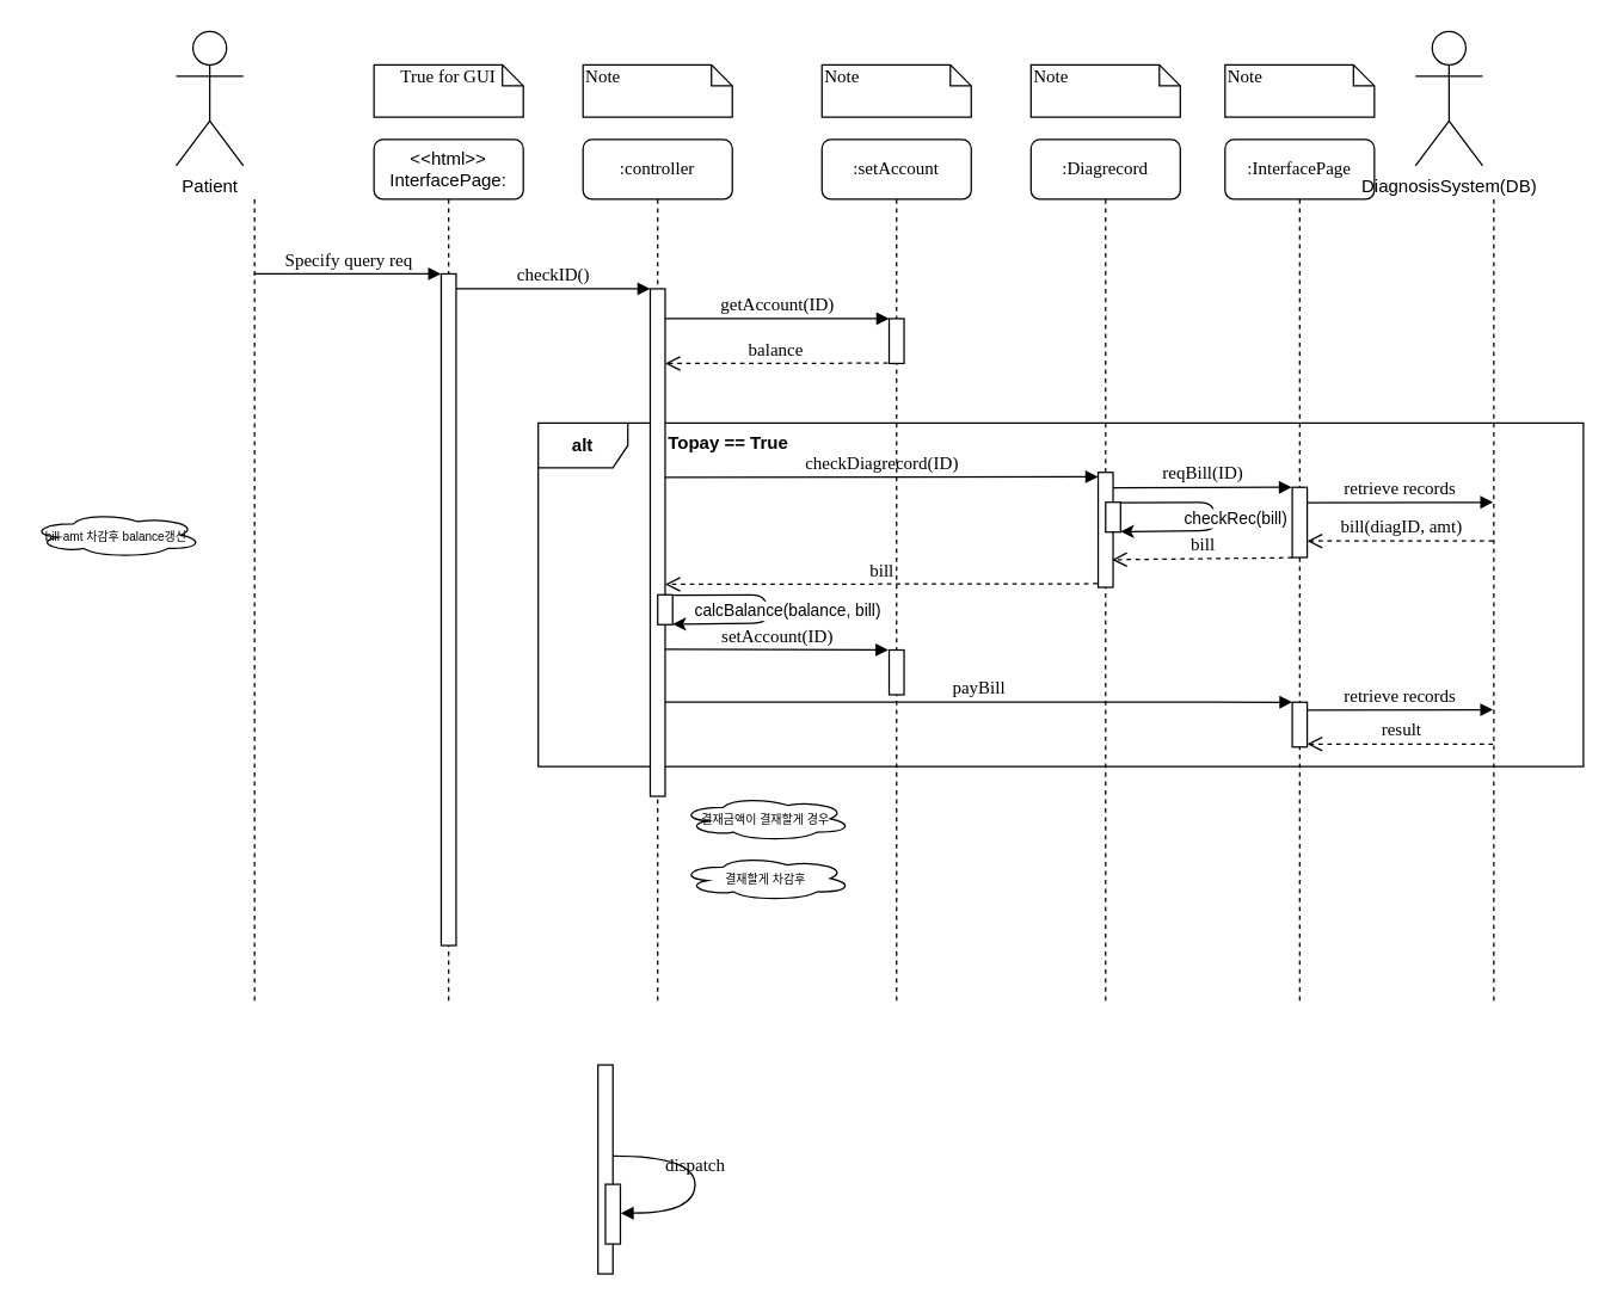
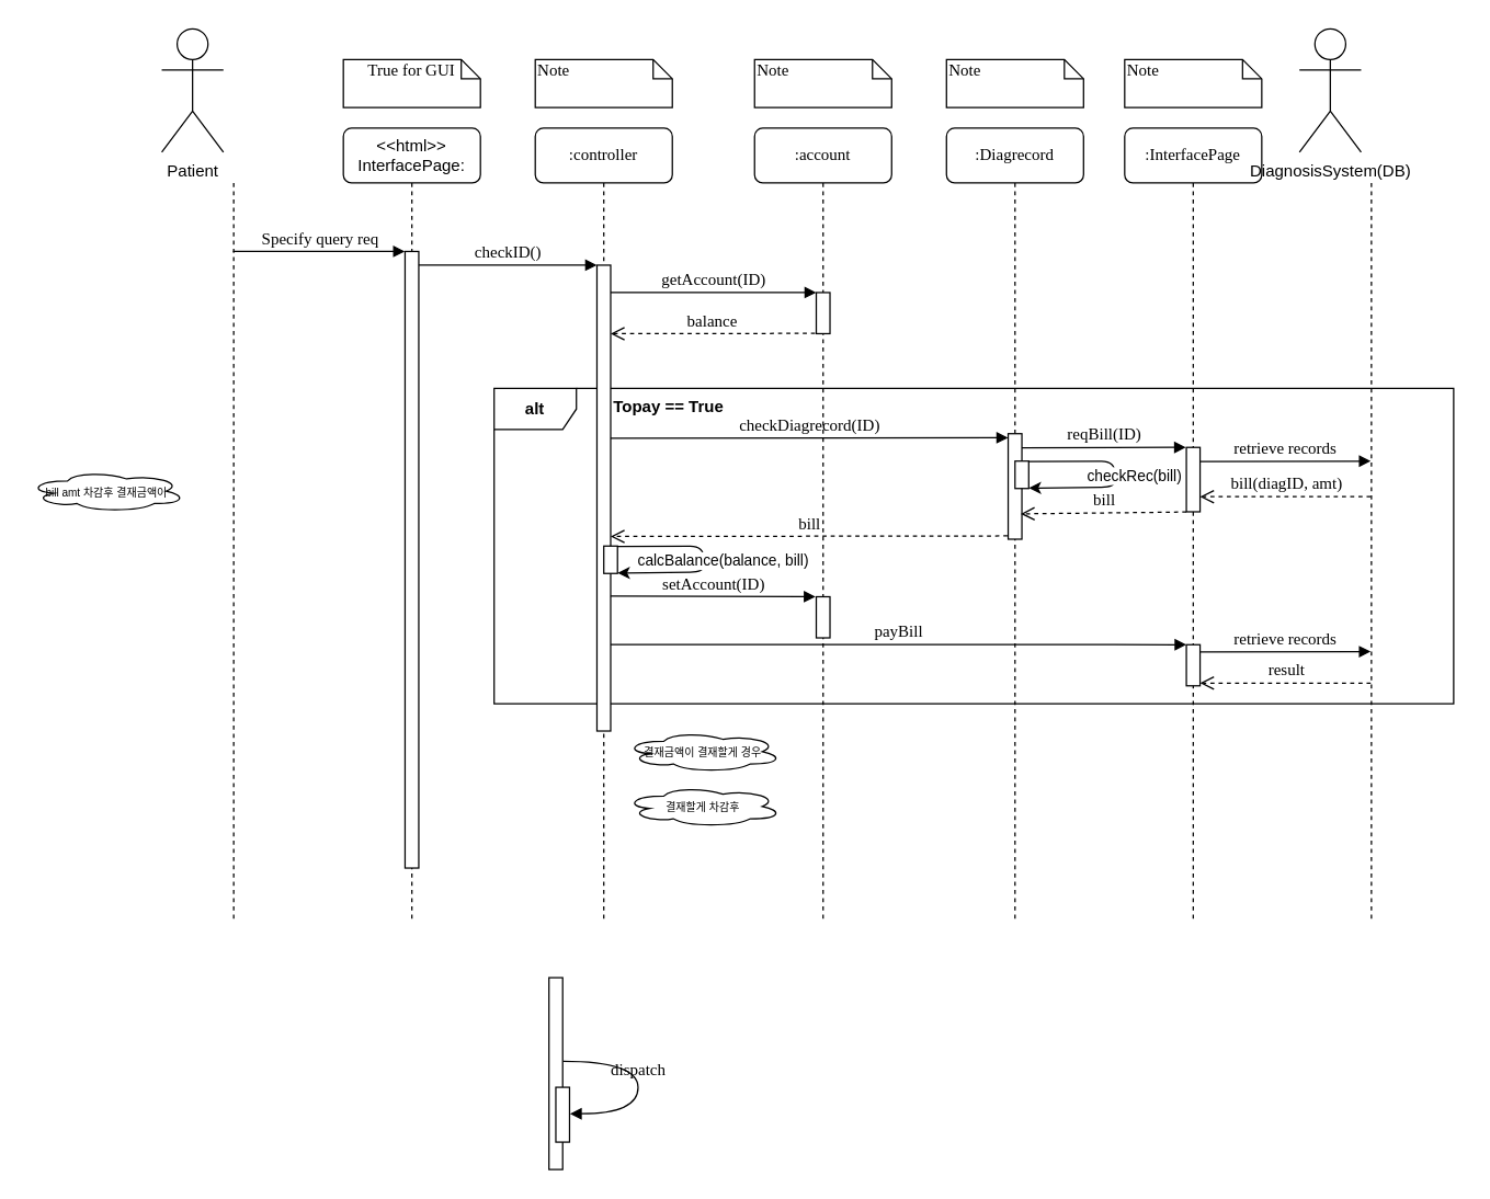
  <mxCell id="0" />
  <mxCell id="1" parent="0" />
  <mxCell id="2" value="&lt;b&gt;alt&lt;/b&gt;" style="shape=umlFrame;whiteSpace=wrap;html=1;" vertex="1" parent="1"><mxGeometry x="360" y="283" width="700" height="230" as="geometry" /></mxCell>
  <mxCell id="3" value=":controller" style="shape=umlLifeline;perimeter=lifelinePerimeter;whiteSpace=wrap;html=1;container=1;collapsible=0;recursiveResize=0;outlineConnect=0;rounded=1;shadow=0;comic=0;labelBackgroundColor=none;strokeWidth=1;fontFamily=Verdana;fontSize=12;align=center;" parent="1" vertex="1"><mxGeometry x="390" y="93" width="100" height="580" as="geometry" /></mxCell>
  <mxCell id="4" value="" style="html=1;points=[];perimeter=orthogonalPerimeter;rounded=0;shadow=0;comic=0;labelBackgroundColor=none;strokeWidth=1;fontFamily=Verdana;fontSize=12;align=center;" parent="3" vertex="1"><mxGeometry x="45" y="100" width="10" height="340" as="geometry" /></mxCell>
- <mxCell id="5" value=":setAccount" style="shape=umlLifeline;perimeter=lifelinePerimeter;whiteSpace=wrap;html=1;container=1;collapsible=0;recursiveResize=0;outlineConnect=0;rounded=1;shadow=0;comic=0;labelBackgroundColor=none;strokeWidth=1;fontFamily=Verdana;fontSize=12;align=center;" parent="1" vertex="1"><mxGeometry x="550" y="93" width="100" height="580" as="geometry" /></mxCell>
+ <mxCell id="5" value=":account" style="shape=umlLifeline;perimeter=lifelinePerimeter;whiteSpace=wrap;html=1;container=1;collapsible=0;recursiveResize=0;outlineConnect=0;rounded=1;shadow=0;comic=0;labelBackgroundColor=none;strokeWidth=1;fontFamily=Verdana;fontSize=12;align=center;" parent="1" vertex="1"><mxGeometry x="550" y="93" width="100" height="580" as="geometry" /></mxCell>
  <mxCell id="6" value="" style="html=1;points=[];perimeter=orthogonalPerimeter;rounded=0;shadow=0;comic=0;labelBackgroundColor=none;strokeWidth=1;fontFamily=Verdana;fontSize=12;align=center;" parent="5" vertex="1"><mxGeometry x="45" y="120" width="10" height="30" as="geometry" /></mxCell>
  <mxCell id="7" value=":Diagrecord" style="shape=umlLifeline;perimeter=lifelinePerimeter;whiteSpace=wrap;html=1;container=1;collapsible=0;recursiveResize=0;outlineConnect=0;rounded=1;shadow=0;comic=0;labelBackgroundColor=none;strokeWidth=1;fontFamily=Verdana;fontSize=12;align=center;" parent="1" vertex="1"><mxGeometry x="690" y="93" width="100" height="580" as="geometry" /></mxCell>
  <mxCell id="8" value=":InterfacePage" style="shape=umlLifeline;perimeter=lifelinePerimeter;whiteSpace=wrap;html=1;container=1;collapsible=0;recursiveResize=0;outlineConnect=0;rounded=1;shadow=0;comic=0;labelBackgroundColor=none;strokeWidth=1;fontFamily=Verdana;fontSize=12;align=center;" parent="1" vertex="1"><mxGeometry x="820" y="93" width="100" height="580" as="geometry" /></mxCell>
  <mxCell id="9" value="" style="html=1;points=[];perimeter=orthogonalPerimeter;rounded=0;shadow=0;comic=0;labelBackgroundColor=none;strokeColor=#000000;strokeWidth=1;fillColor=#FFFFFF;fontFamily=Verdana;fontSize=12;fontColor=#000000;align=center;" parent="8" vertex="1"><mxGeometry x="45" y="377" width="10" height="30" as="geometry" /></mxCell>
  <mxCell id="10" value="&lt;font face=&quot;Helvetica&quot;&gt;&amp;lt;&amp;lt;html&amp;gt;&amp;gt;&lt;br&gt;InterfacePage:&lt;/font&gt;" style="shape=umlLifeline;perimeter=lifelinePerimeter;whiteSpace=wrap;html=1;container=1;collapsible=0;recursiveResize=0;outlineConnect=0;rounded=1;shadow=0;comic=0;labelBackgroundColor=none;strokeWidth=1;fontFamily=Verdana;fontSize=12;align=center;" parent="1" vertex="1"><mxGeometry x="250" y="93" width="100" height="580" as="geometry" /></mxCell>
  <mxCell id="11" value="" style="html=1;points=[];perimeter=orthogonalPerimeter;rounded=0;shadow=0;comic=0;labelBackgroundColor=none;strokeWidth=1;fontFamily=Verdana;fontSize=12;align=center;" parent="10" vertex="1"><mxGeometry x="45" y="90" width="10" height="450" as="geometry" /></mxCell>
  <mxCell id="12" value="" style="html=1;points=[];perimeter=orthogonalPerimeter;rounded=0;shadow=0;comic=0;labelBackgroundColor=none;strokeWidth=1;fontFamily=Verdana;fontSize=12;align=center;" parent="1" vertex="1"><mxGeometry x="735" y="316" width="10" height="77" as="geometry" /></mxCell>
  <mxCell id="13" value="" style="html=1;points=[];perimeter=orthogonalPerimeter;rounded=0;shadow=0;comic=0;labelBackgroundColor=none;strokeWidth=1;fontFamily=Verdana;fontSize=12;align=center;" parent="1" vertex="1"><mxGeometry x="400" y="713" width="10" height="140" as="geometry" /></mxCell>
  <mxCell id="14" value="checkID()" style="html=1;verticalAlign=bottom;endArrow=block;entryX=0;entryY=0;labelBackgroundColor=none;fontFamily=Verdana;fontSize=12;edgeStyle=elbowEdgeStyle;elbow=vertical;" parent="1" source="11" target="4" edge="1"><mxGeometry relative="1" as="geometry"><mxPoint x="370" y="203" as="sourcePoint" /></mxGeometry></mxCell>
  <mxCell id="15" value="getAccount(ID)" style="html=1;verticalAlign=bottom;endArrow=block;entryX=0;entryY=0;labelBackgroundColor=none;fontFamily=Verdana;fontSize=12;edgeStyle=elbowEdgeStyle;elbow=vertical;" parent="1" source="4" target="6" edge="1"><mxGeometry relative="1" as="geometry"><mxPoint x="520" y="213" as="sourcePoint" /></mxGeometry></mxCell>
  <mxCell id="16" value="" style="html=1;points=[];perimeter=orthogonalPerimeter;rounded=0;shadow=0;comic=0;labelBackgroundColor=none;strokeWidth=1;fontFamily=Verdana;fontSize=12;align=center;" parent="1" vertex="1"><mxGeometry x="405" y="793" width="10" height="40" as="geometry" /></mxCell>
  <mxCell id="17" value="dispatch" style="html=1;verticalAlign=bottom;endArrow=block;labelBackgroundColor=none;fontFamily=Verdana;fontSize=12;elbow=vertical;edgeStyle=orthogonalEdgeStyle;curved=1;entryX=1;entryY=0.286;entryPerimeter=0;exitX=1.038;exitY=0.345;exitPerimeter=0;" parent="1" edge="1"><mxGeometry relative="1" as="geometry"><mxPoint x="410.333" y="774" as="sourcePoint" /><mxPoint x="415.333" y="812.333" as="targetPoint" /><Array as="points"><mxPoint x="465" y="774" /><mxPoint x="465" y="812" /></Array></mxGeometry></mxCell>
  <mxCell id="18" value="True for GUI" style="shape=note;whiteSpace=wrap;html=1;size=14;verticalAlign=top;align=center;spacingTop=-6;rounded=0;shadow=0;comic=0;labelBackgroundColor=none;strokeWidth=1;fontFamily=Verdana;fontSize=12" parent="1" vertex="1"><mxGeometry x="250" y="43" width="100" height="35" as="geometry" /></mxCell>
  <mxCell id="19" value="Note" style="shape=note;whiteSpace=wrap;html=1;size=14;verticalAlign=top;align=left;spacingTop=-6;rounded=0;shadow=0;comic=0;labelBackgroundColor=none;strokeWidth=1;fontFamily=Verdana;fontSize=12" parent="1" vertex="1"><mxGeometry x="390" y="43" width="100" height="35" as="geometry" /></mxCell>
  <mxCell id="20" value="Note" style="shape=note;whiteSpace=wrap;html=1;size=14;verticalAlign=top;align=left;spacingTop=-6;rounded=0;shadow=0;comic=0;labelBackgroundColor=none;strokeWidth=1;fontFamily=Verdana;fontSize=12" parent="1" vertex="1"><mxGeometry x="550" y="43" width="100" height="35" as="geometry" /></mxCell>
  <mxCell id="21" value="Note" style="shape=note;whiteSpace=wrap;html=1;size=14;verticalAlign=top;align=left;spacingTop=-6;rounded=0;shadow=0;comic=0;labelBackgroundColor=none;strokeWidth=1;fontFamily=Verdana;fontSize=12" parent="1" vertex="1"><mxGeometry x="690" y="43" width="100" height="35" as="geometry" /></mxCell>
  <mxCell id="22" value="Note" style="shape=note;whiteSpace=wrap;html=1;size=14;verticalAlign=top;align=left;spacingTop=-6;rounded=0;shadow=0;comic=0;labelBackgroundColor=none;strokeWidth=1;fontFamily=Verdana;fontSize=12" parent="1" vertex="1"><mxGeometry x="820" y="43" width="100" height="35" as="geometry" /></mxCell>
  <mxCell id="23" value="" style="shape=umlLifeline;perimeter=lifelinePerimeter;whiteSpace=wrap;html=1;container=0;collapsible=0;recursiveResize=0;outlineConnect=0;rounded=1;shadow=0;comic=0;labelBackgroundColor=none;strokeWidth=1;fontFamily=Verdana;fontSize=12;align=center;size=0;" parent="1" vertex="1"><mxGeometry x="120" y="133" width="100" height="540" as="geometry" /></mxCell>
  <mxCell id="24" value="Patient" style="shape=umlActor;verticalLabelPosition=bottom;verticalAlign=top;html=1;outlineConnect=0;" parent="1" vertex="1"><mxGeometry x="117.5" y="20.5" width="45" height="90" as="geometry" /></mxCell>
  <mxCell id="25" value="" style="shape=umlLifeline;perimeter=lifelinePerimeter;whiteSpace=wrap;html=1;container=0;collapsible=0;recursiveResize=0;outlineConnect=0;rounded=1;shadow=0;comic=0;labelBackgroundColor=none;strokeWidth=1;fontFamily=Verdana;fontSize=12;align=center;size=0;" parent="1" vertex="1"><mxGeometry x="950" y="133" width="100" height="540" as="geometry" /></mxCell>
  <mxCell id="26" value="DiagnosisSystem(DB)&lt;br&gt;" style="shape=umlActor;verticalLabelPosition=bottom;verticalAlign=top;html=1;outlineConnect=0;" parent="1" vertex="1"><mxGeometry x="947.5" y="20.5" width="45" height="90" as="geometry" /></mxCell>
  <mxCell id="27" value="Specify query req" style="html=1;verticalAlign=bottom;endArrow=block;labelBackgroundColor=none;fontFamily=Verdana;fontSize=12;edgeStyle=elbowEdgeStyle;elbow=vertical;entryX=-0.011;entryY=0.001;entryDx=0;entryDy=0;entryPerimeter=0;" parent="1" source="23" target="11" edge="1"><mxGeometry relative="1" as="geometry"><mxPoint x="315" y="203.059" as="sourcePoint" /><mxPoint x="290" y="203" as="targetPoint" /><Array as="points"><mxPoint x="270" y="183" /></Array></mxGeometry></mxCell>
  <mxCell id="28" value="balance" style="html=1;verticalAlign=bottom;endArrow=open;dashed=1;endSize=8;labelBackgroundColor=none;fontFamily=Verdana;fontSize=12;edgeStyle=elbowEdgeStyle;elbow=vertical;exitX=-0.087;exitY=0.993;exitDx=0;exitDy=0;exitPerimeter=0;" parent="1" source="6" edge="1"><mxGeometry relative="1" as="geometry"><mxPoint x="445" y="243" as="targetPoint" /><Array as="points"><mxPoint x="549" y="243" /><mxPoint x="524" y="243" /><mxPoint x="554" y="243" /></Array><mxPoint x="589" y="243" as="sourcePoint" /></mxGeometry></mxCell>
  <mxCell id="29" value="setAccount(ID)" style="html=1;verticalAlign=bottom;endArrow=block;entryX=-0.051;entryY=-0.006;labelBackgroundColor=none;fontFamily=Verdana;fontSize=12;edgeStyle=elbowEdgeStyle;elbow=vertical;entryDx=0;entryDy=0;entryPerimeter=0;" parent="1" edge="1"><mxGeometry relative="1" as="geometry"><mxPoint x="445" y="434.5" as="sourcePoint" /><mxPoint x="594.49" y="434.82" as="targetPoint" /></mxGeometry></mxCell>
  <mxCell id="30" value="" style="html=1;points=[];perimeter=orthogonalPerimeter;rounded=0;shadow=0;comic=0;labelBackgroundColor=none;strokeWidth=1;fontFamily=Verdana;fontSize=12;align=center;" parent="1" vertex="1"><mxGeometry x="595" y="435" width="10" height="30" as="geometry" /></mxCell>
  <mxCell id="31" value="checkDiagrecord(ID)" style="html=1;verticalAlign=bottom;endArrow=block;labelBackgroundColor=none;fontFamily=Verdana;fontSize=12;edgeStyle=elbowEdgeStyle;elbow=vertical;exitX=1.1;exitY=0.611;exitDx=0;exitDy=0;exitPerimeter=0;" parent="1" edge="1"><mxGeometry relative="1" as="geometry"><mxPoint x="445" y="319.32" as="sourcePoint" /><mxPoint x="735" y="319" as="targetPoint" /><Array as="points"><mxPoint x="635" y="319" /></Array></mxGeometry></mxCell>
  <mxCell id="32" value="" style="html=1;points=[];perimeter=orthogonalPerimeter;rounded=0;shadow=0;comic=0;labelBackgroundColor=none;strokeColor=#000000;strokeWidth=1;fillColor=#FFFFFF;fontFamily=Verdana;fontSize=12;fontColor=#000000;align=center;" parent="1" vertex="1"><mxGeometry x="865" y="326" width="10" height="47" as="geometry" /></mxCell>
  <mxCell id="33" value="reqBill(ID)" style="html=1;verticalAlign=bottom;endArrow=block;labelBackgroundColor=none;fontFamily=Verdana;fontSize=12;edgeStyle=elbowEdgeStyle;elbow=vertical;exitX=1.1;exitY=0.611;exitDx=0;exitDy=0;exitPerimeter=0;entryX=-0.035;entryY=0.088;entryDx=0;entryDy=0;entryPerimeter=0;" parent="1" edge="1"><mxGeometry relative="1" as="geometry"><mxPoint x="745" y="326.32" as="sourcePoint" /><mxPoint x="864.65" y="325.64" as="targetPoint" /><Array as="points"><mxPoint x="935" y="326" /></Array></mxGeometry></mxCell>
  <mxCell id="34" value="bill(diagID, amt)" style="html=1;verticalAlign=bottom;endArrow=open;dashed=1;endSize=8;labelBackgroundColor=none;fontFamily=Verdana;fontSize=12;" parent="1" edge="1"><mxGeometry relative="1" as="geometry"><mxPoint x="875" y="362" as="targetPoint" /><mxPoint x="999.5" y="362" as="sourcePoint" /></mxGeometry></mxCell>
  <mxCell id="35" value="retrieve records" style="html=1;verticalAlign=bottom;endArrow=block;labelBackgroundColor=none;fontFamily=Verdana;fontSize=12;edgeStyle=elbowEdgeStyle;elbow=vertical;exitX=1.1;exitY=0.611;exitDx=0;exitDy=0;exitPerimeter=0;" parent="1" edge="1"><mxGeometry relative="1" as="geometry"><mxPoint x="875" y="336.32" as="sourcePoint" /><mxPoint x="999.5" y="336" as="targetPoint" /><Array as="points"><mxPoint x="1065" y="336" /></Array></mxGeometry></mxCell>
  <mxCell id="36" value="payBill" style="html=1;verticalAlign=bottom;endArrow=block;labelBackgroundColor=none;fontFamily=Verdana;fontSize=12;edgeStyle=elbowEdgeStyle;elbow=vertical;" parent="1" edge="1"><mxGeometry relative="1" as="geometry"><mxPoint x="445" y="469.828" as="sourcePoint" /><mxPoint x="865" y="470" as="targetPoint" /></mxGeometry></mxCell>
  <mxCell id="37" value="bill" style="html=1;verticalAlign=bottom;endArrow=open;dashed=1;endSize=8;labelBackgroundColor=none;fontFamily=Verdana;fontSize=12;exitX=-0.001;exitY=1.003;exitDx=0;exitDy=0;exitPerimeter=0;entryX=0.917;entryY=0.76;entryDx=0;entryDy=0;entryPerimeter=0;" parent="1" source="32" edge="1" target="12"><mxGeometry relative="1" as="geometry"><mxPoint x="745" y="366" as="targetPoint" /><mxPoint x="860" y="366" as="sourcePoint" /></mxGeometry></mxCell>
  <mxCell id="38" value="bill" style="html=1;verticalAlign=bottom;endArrow=open;dashed=1;endSize=8;labelBackgroundColor=none;fontFamily=Verdana;fontSize=12;exitX=-0.049;exitY=0.29;exitDx=0;exitDy=0;exitPerimeter=0;" parent="1" edge="1"><mxGeometry relative="1" as="geometry"><mxPoint x="445" y="391" as="targetPoint" /><mxPoint x="734.51" y="390.6" as="sourcePoint" /></mxGeometry></mxCell>
- <mxCell id="39" value="&lt;span style=&quot;font-size: 8px&quot;&gt;bill amt 차감후 balance갱신&lt;br&gt;&lt;/span&gt;" style="ellipse;shape=cloud;whiteSpace=wrap;html=1;" parent="1" vertex="1"><mxGeometry x="20" y="343" width="115" height="30" as="geometry" /></mxCell>
+ <mxCell id="39" value="&lt;span style=&quot;font-size: 8px&quot;&gt;bill amt 차감후 결재금액이&lt;br&gt;&lt;/span&gt;" style="ellipse;shape=cloud;whiteSpace=wrap;html=1;" parent="1" vertex="1"><mxGeometry x="20" y="343" width="115" height="30" as="geometry" /></mxCell>
  <mxCell id="40" value="&lt;span style=&quot;font-size: 8px&quot;&gt;결재할게 차감후&lt;br&gt;&lt;/span&gt;" style="ellipse;shape=cloud;whiteSpace=wrap;html=1;" parent="1" vertex="1"><mxGeometry x="455" y="573" width="115" height="30" as="geometry" /></mxCell>
  <mxCell id="41" value="&lt;span style=&quot;font-size: 8px&quot;&gt;결재금액이 결재할게 경우&lt;br&gt;&lt;/span&gt;" style="ellipse;shape=cloud;whiteSpace=wrap;html=1;" parent="1" vertex="1"><mxGeometry x="455" y="533" width="115" height="30" as="geometry" /></mxCell>
  <mxCell id="42" value="retrieve records" style="html=1;verticalAlign=bottom;endArrow=block;labelBackgroundColor=none;fontFamily=Verdana;fontSize=12;edgeStyle=elbowEdgeStyle;elbow=vertical;exitX=1.1;exitY=0.611;exitDx=0;exitDy=0;exitPerimeter=0;" parent="1" edge="1"><mxGeometry relative="1" as="geometry"><mxPoint x="875" y="475.32" as="sourcePoint" /><mxPoint x="999.5" y="475" as="targetPoint" /><Array as="points"><mxPoint x="1065" y="475" /></Array></mxGeometry></mxCell>
  <mxCell id="43" value="result" style="html=1;verticalAlign=bottom;endArrow=open;dashed=1;endSize=8;labelBackgroundColor=none;fontFamily=Verdana;fontSize=12;" parent="1" edge="1"><mxGeometry relative="1" as="geometry"><mxPoint x="875" y="498" as="targetPoint" /><mxPoint x="999.5" y="498" as="sourcePoint" /></mxGeometry></mxCell>
  <mxCell id="44" value="" style="html=1;points=[];perimeter=orthogonalPerimeter;rounded=0;shadow=0;comic=0;labelBackgroundColor=none;strokeWidth=1;fontFamily=Verdana;fontSize=12;align=center;" vertex="1" parent="1"><mxGeometry x="440" y="398" width="10" height="20" as="geometry" /></mxCell>
  <mxCell id="45" value="" style="endArrow=classic;html=1;exitX=0.985;exitY=0.014;exitDx=0;exitDy=0;exitPerimeter=0;entryX=1.004;entryY=0.985;entryDx=0;entryDy=0;entryPerimeter=0;" edge="1" parent="1" source="44" target="44"><mxGeometry width="50" height="50" relative="1" as="geometry"><mxPoint x="453" y="398" as="sourcePoint" /><mxPoint x="453" y="417" as="targetPoint" /><Array as="points"><mxPoint x="513" y="398" /><mxPoint x="513" y="417" /></Array></mxGeometry></mxCell>
  <mxCell id="46" value="calcBalance(balance, bill)" style="edgeLabel;html=1;align=center;verticalAlign=middle;resizable=0;points=[];" vertex="1" connectable="0" parent="45"><mxGeometry x="-0.766" y="-1" relative="1" as="geometry"><mxPoint x="60" y="9" as="offset" /></mxGeometry></mxCell>
  <mxCell id="47" value="Topay == True" style="text;html=1;strokeColor=none;fillColor=none;align=center;verticalAlign=middle;whiteSpace=wrap;rounded=0;fontStyle=1" vertex="1" parent="1"><mxGeometry x="445" y="287" width="85" height="20" as="geometry" /></mxCell>
  <mxCell id="48" value="" style="html=1;points=[];perimeter=orthogonalPerimeter;rounded=0;shadow=0;comic=0;labelBackgroundColor=none;strokeWidth=1;fontFamily=Verdana;fontSize=12;align=center;" vertex="1" parent="1"><mxGeometry x="740" y="336" width="10" height="20" as="geometry" /></mxCell>
  <mxCell id="49" value="" style="endArrow=classic;html=1;exitX=0.985;exitY=0.014;exitDx=0;exitDy=0;exitPerimeter=0;entryX=1.004;entryY=0.985;entryDx=0;entryDy=0;entryPerimeter=0;" edge="1" parent="1" source="48" target="48"><mxGeometry width="50" height="50" relative="1" as="geometry"><mxPoint x="753" y="336" as="sourcePoint" /><mxPoint x="753" y="355" as="targetPoint" /><Array as="points"><mxPoint x="813" y="336" /><mxPoint x="813" y="355" /></Array></mxGeometry></mxCell>
  <mxCell id="50" value="checkRec(bill)" style="edgeLabel;html=1;align=center;verticalAlign=middle;resizable=0;points=[];" vertex="1" connectable="0" parent="49"><mxGeometry x="-0.766" y="-1" relative="1" as="geometry"><mxPoint x="60" y="9" as="offset" /></mxGeometry></mxCell>
